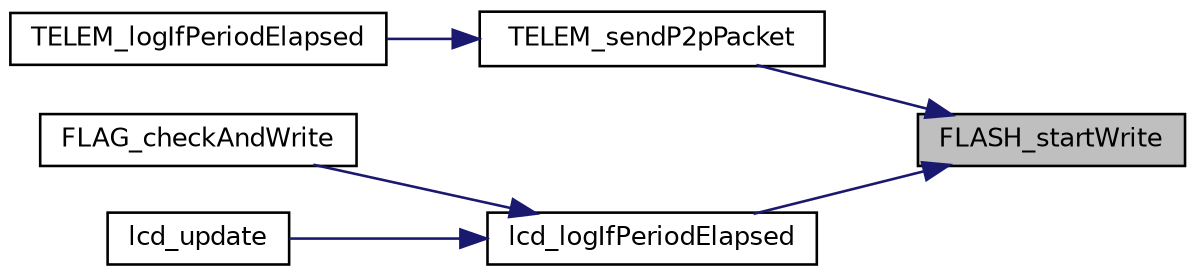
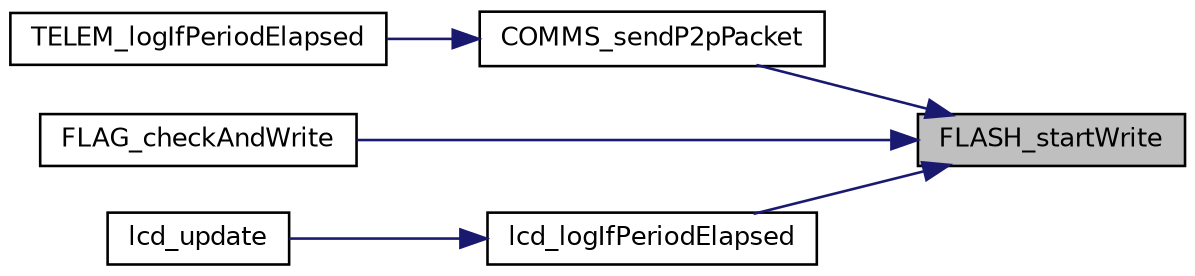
  digraph {
    rankdir=RL
    node [color=black fillcolor=white fontname=Helvetica fontsize=10 shape=record style=filled]
    edge [color=midnightblue dir=back fontname=Helvetica fontsize=10 labelfontname=Helvetica labelfontsize=10 style=solid]
    n1 [fillcolor=grey75 fontcolor=black height=0.2 label=FLASH_startWrite width=0.4]
-   n2 [height=0.2 label=TELEM_sendP2pPacket width=0.4]
+   n2 [height=0.2 label=COMMS_sendP2pPacket width=0.4]
    n3 [height=0.2 label=FLAG_checkAndWrite width=0.4]
    n4 [height=0.2 label=lcd_logIfPeriodElapsed width=0.4]
    n5 [height=0.2 label=TELEM_logIfPeriodElapsed width=0.4]
    n6 [height=0.2 label=lcd_update width=0.4]
    n1 -> n2
-   n4 -> n3
+   n1 -> n3
    n1 -> n4
    n2 -> n5
    n4 -> n6
  }
